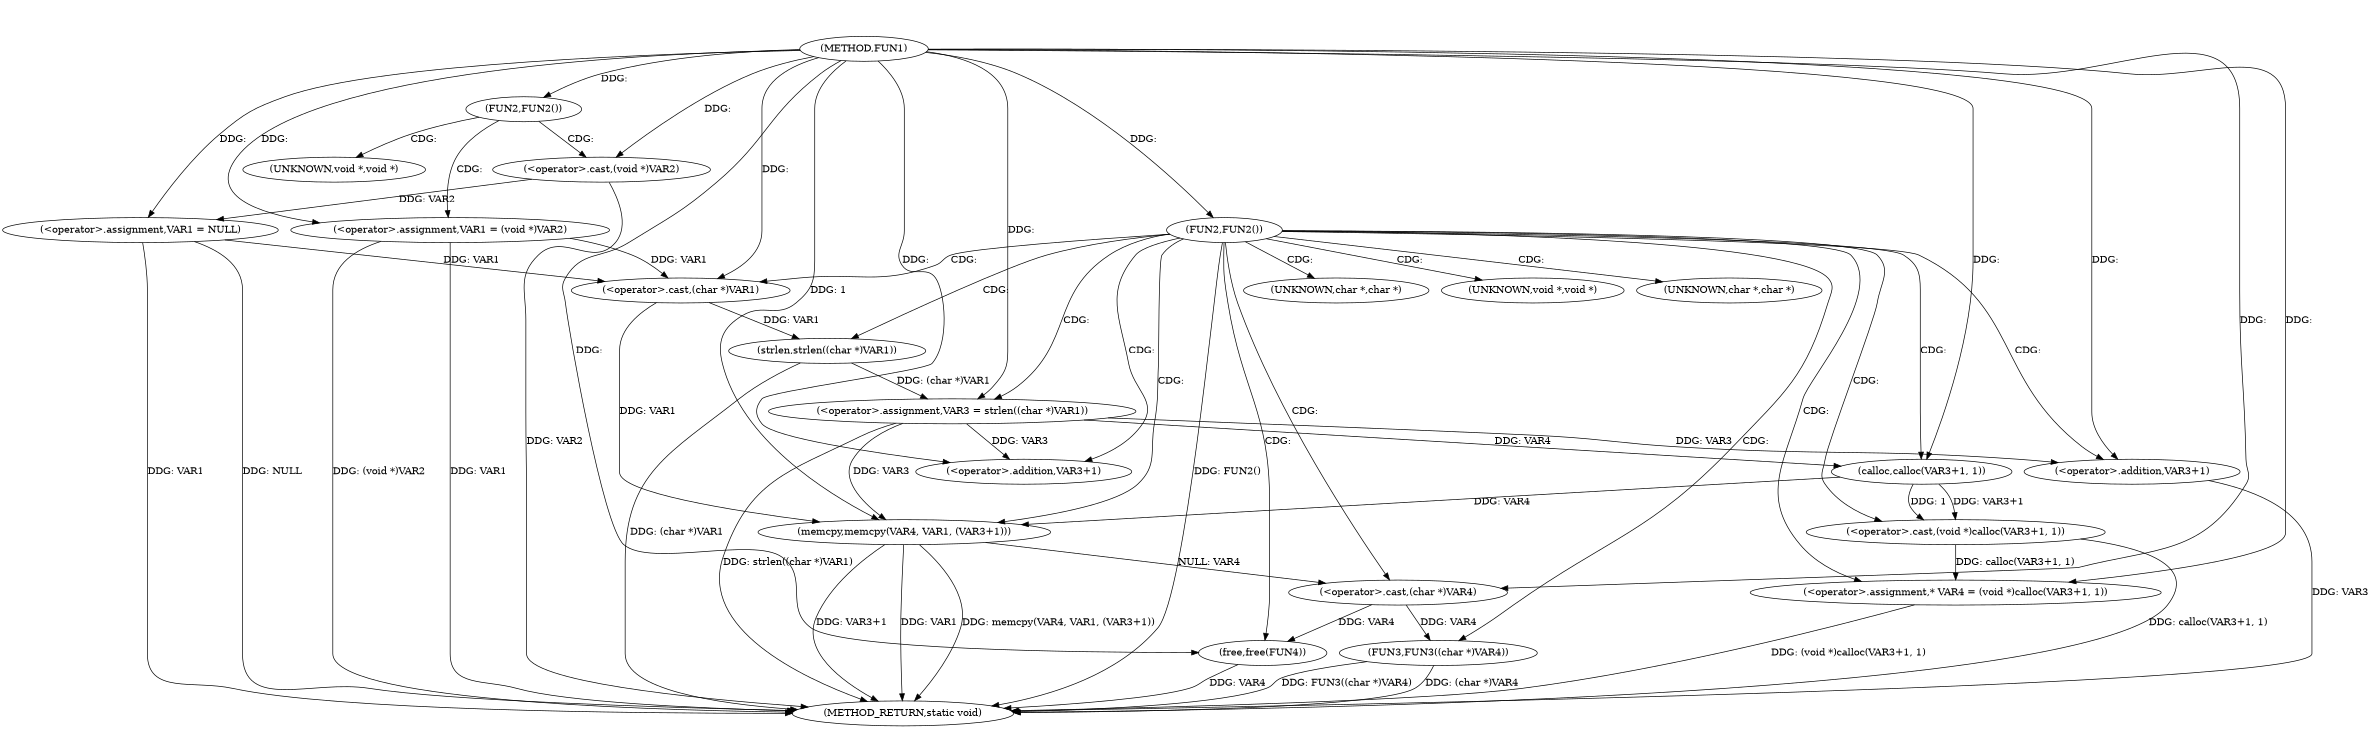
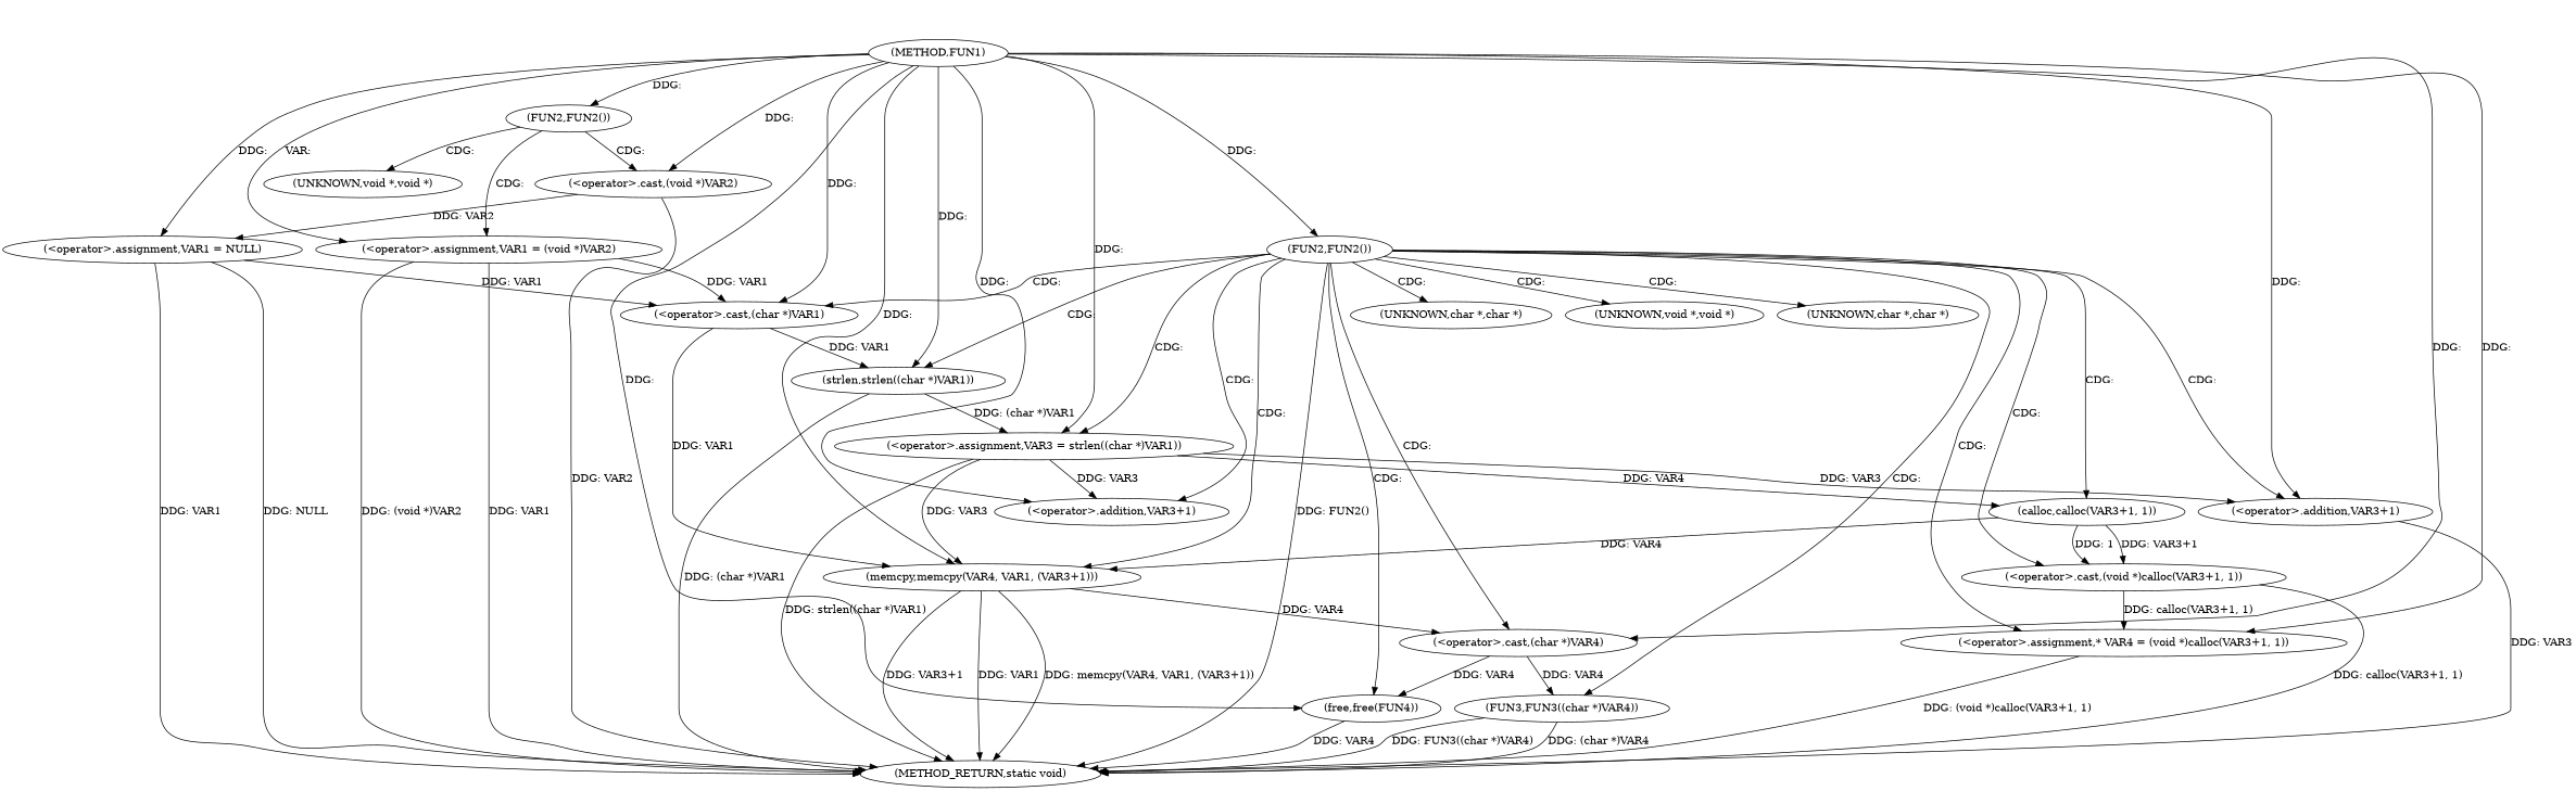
  digraph {
    n1 [label="(METHOD,FUN1)"]
    n2 [label="(<operator>.assignment,VAR1 = NULL)"]
    n3 [label="(FUN2,FUN2())"]
    n4 [label="(<operator>.assignment,VAR1 = (void *)VAR2)"]
    n5 [label="(<operator>.cast,(void *)VAR2)"]
    n6 [label="(FUN2,FUN2())"]
    n7 [label="(<operator>.assignment,VAR3 = strlen((char *)VAR1))"]
    n8 [label="(<operator>.cast,(char *)VAR1)"]
    n9 [label="(<operator>.assignment,* VAR4 = (void *)calloc(VAR3+1, 1))"]
    n10 [label="(calloc,calloc(VAR3+1, 1))"]
    n11 [label="(<operator>.addition,VAR3+1)"]
    n12 [label="(memcpy,memcpy(VAR4, VAR1, (VAR3+1)))"]
    n13 [label="(<operator>.addition,VAR3+1)"]
    n14 [label="(<operator>.cast,(char *)VAR4)"]
    n15 [label="(free,free(FUN4))"]
    n16 [label="(METHOD_RETURN,static void)"]
    n17 [label="(UNKNOWN,void *,void *)"]
    n18 [label="(strlen,strlen((char *)VAR1))"]
    n19 [label="(<operator>.cast,(void *)calloc(VAR3+1, 1))"]
    n20 [label="(FUN3,FUN3((char *)VAR4))"]
    n21 [label="(UNKNOWN,char *,char *)"]
    n22 [label="(UNKNOWN,void *,void *)"]
    n23 [label="(UNKNOWN,char *,char *)"]
    n1 -> n2 [label="DDG: "]
    n1 -> n3 [label="DDG: "]
-   n1 -> n4 [label="DDG: "]
+   n1 -> n4 [label="VAR: "]
    n1 -> n5 [label="DDG: "]
    n1 -> n6 [label="DDG: "]
    n1 -> n7 [label="DDG: "]
    n1 -> n8 [label="DDG: "]
    n1 -> n9 [label="DDG: "]
-   n1 -> n10 [label="DDG: "]
+   n1 -> n18 [label="DDG: "]
    n1 -> n11 [label="DDG: "]
-   n1 -> n12 [label="DDG: 1"]
+   n1 -> n12 [label="DDG: "]
    n1 -> n13 [label="DDG: "]
    n1 -> n14 [label="DDG: "]
    n1 -> n15 [label="DDG: "]
    n2 -> n8 [label="DDG: VAR1"]
    n2 -> n16 [label="DDG: VAR1"]
    n2 -> n16 [label="DDG: NULL"]
    n3 -> n4 [label="CDG: "]
    n3 -> n5 [label="CDG: "]
    n3 -> n17 [label="CDG: "]
    n4 -> n8 [label="DDG: VAR1"]
    n4 -> n16 [label="DDG: (void *)VAR2"]
    n4 -> n16 [label="DDG: VAR1"]
    n5 -> n2 [label="DDG: VAR2"]
    n5 -> n16 [label="DDG: VAR2"]
    n6 -> n7 [label="CDG: "]
    n6 -> n8 [label="CDG: "]
    n6 -> n9 [label="CDG: "]
    n6 -> n10 [label="CDG: "]
    n6 -> n11 [label="CDG: "]
    n6 -> n12 [label="CDG: "]
    n6 -> n13 [label="CDG: "]
    n6 -> n14 [label="CDG: "]
    n6 -> n15 [label="CDG: "]
    n6 -> n16 [label="DDG: FUN2()"]
    n6 -> n18 [label="CDG: "]
    n6 -> n19 [label="CDG: "]
    n6 -> n20 [label="CDG: "]
    n6 -> n21 [label="CDG: "]
    n6 -> n22 [label="CDG: "]
    n6 -> n23 [label="CDG: "]
    n7 -> n10 [label="DDG: VAR4"]
    n7 -> n11 [label="DDG: VAR3"]
    n7 -> n12 [label="DDG: VAR3"]
    n7 -> n13 [label="DDG: VAR3"]
    n7 -> n16 [label="DDG: strlen((char *)VAR1)"]
    n8 -> n12 [label="DDG: VAR1"]
    n8 -> n18 [label="DDG: VAR1"]
    n9 -> n16 [label="DDG: (void *)calloc(VAR3+1, 1)"]
    n10 -> n12 [label="DDG: VAR4"]
    n10 -> n19 [label="DDG: VAR3+1"]
    n10 -> n19 [label="DDG: 1"]
-   n12 -> n14 [label="NULL: VAR4"]
+   n12 -> n14 [label="DDG: VAR4"]
    n12 -> n16 [label="DDG: memcpy(VAR4, VAR1, (VAR3+1))"]
    n12 -> n16 [label="DDG: VAR3+1"]
    n12 -> n16 [label="DDG: VAR1"]
    n13 -> n16 [label="DDG: VAR3"]
    n14 -> n15 [label="DDG: VAR4"]
    n14 -> n20 [label="DDG: VAR4"]
    n15 -> n16 [label="DDG: VAR4"]
    n18 -> n7 [label="DDG: (char *)VAR1"]
    n18 -> n16 [label="DDG: (char *)VAR1"]
    n19 -> n9 [label="DDG: calloc(VAR3+1, 1)"]
    n19 -> n16 [label="DDG: calloc(VAR3+1, 1)"]
    n20 -> n16 [label="DDG: (char *)VAR4"]
    n20 -> n16 [label="DDG: FUN3((char *)VAR4)"]
  }
